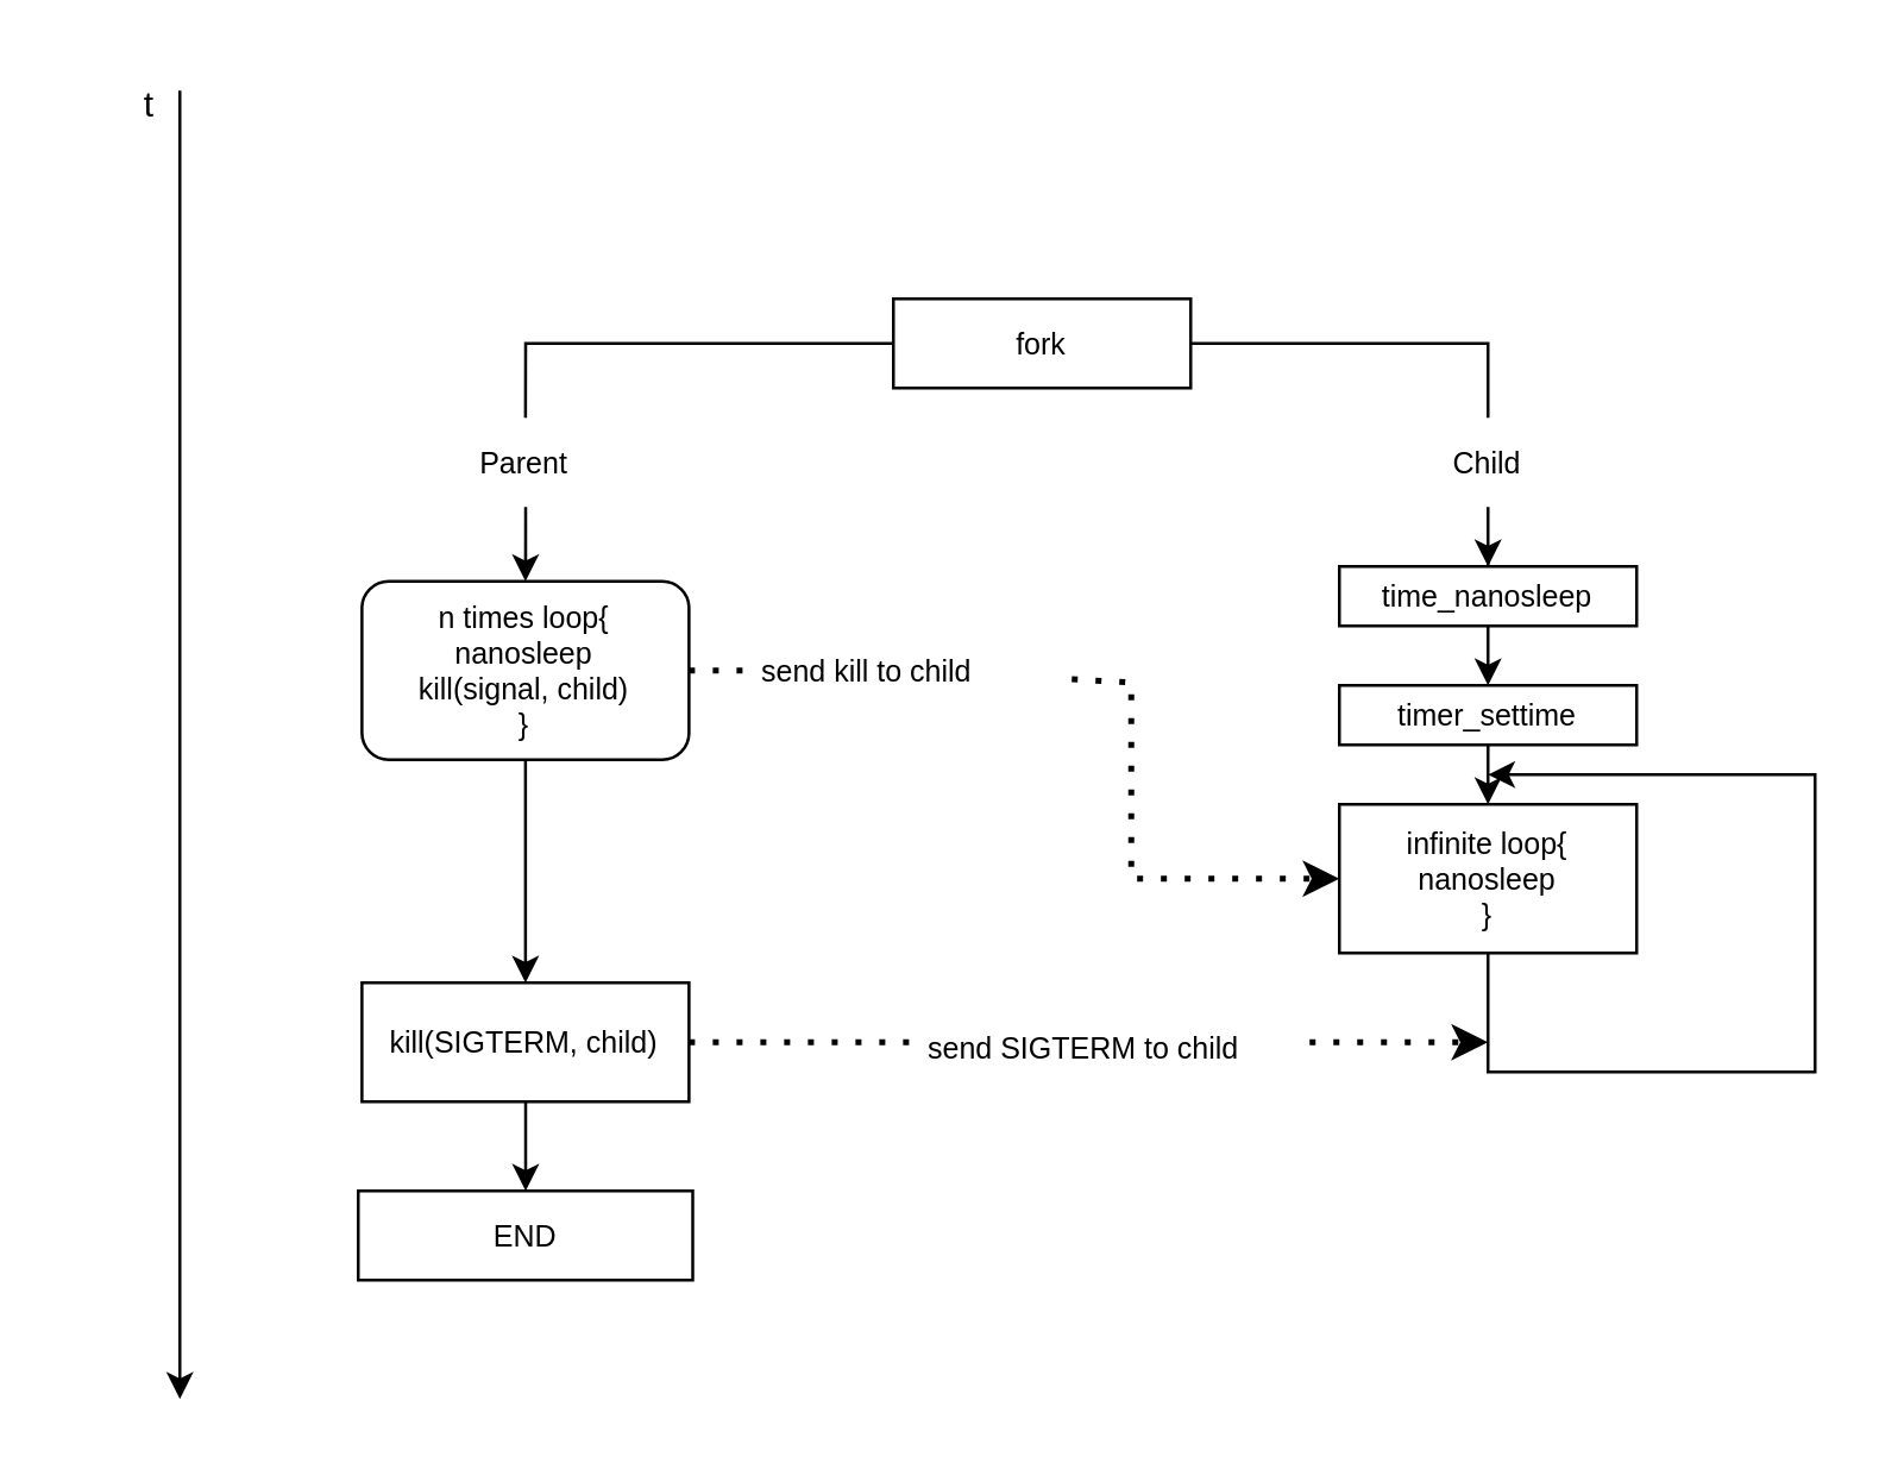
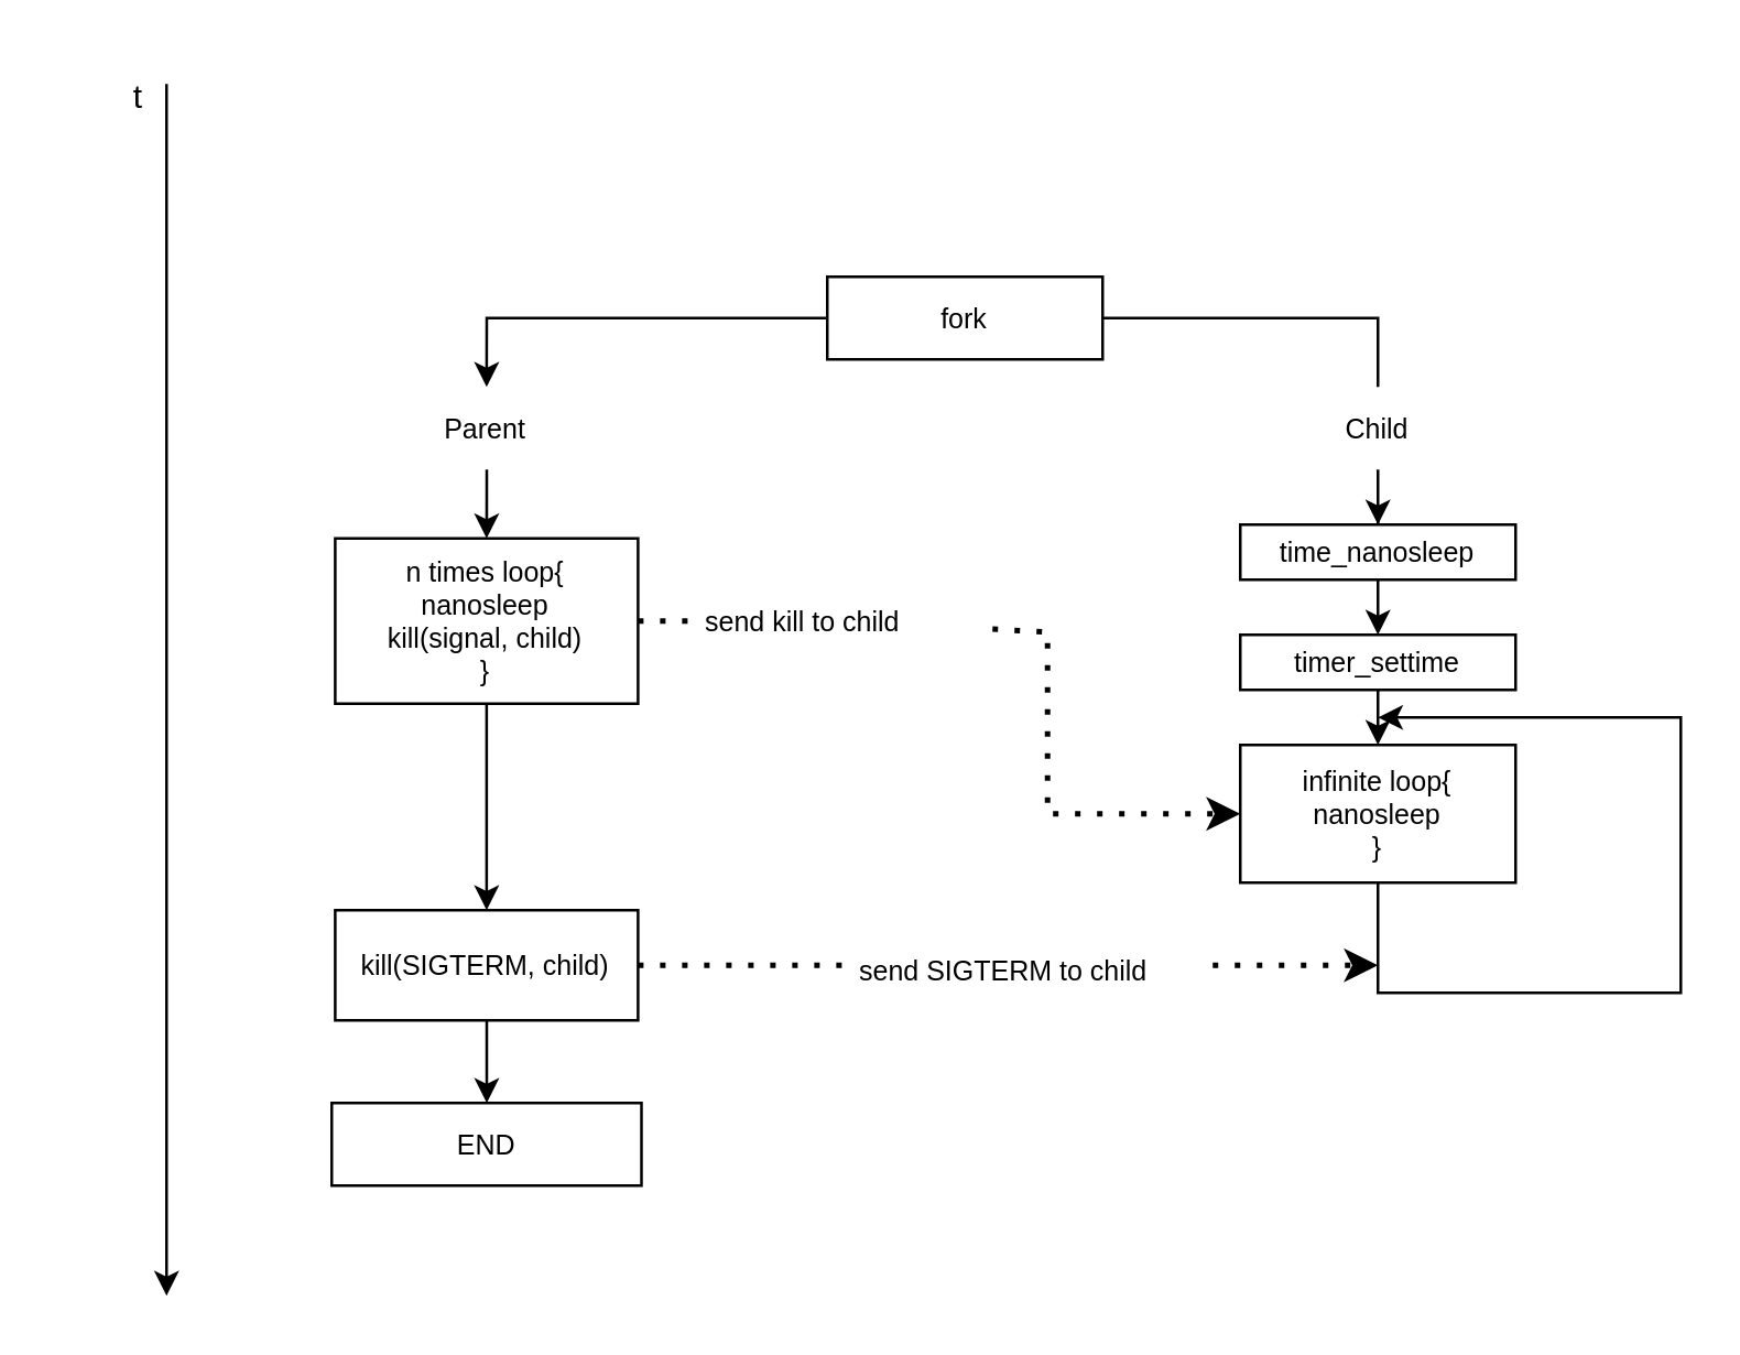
  <mxCell id="0" />
  <mxCell id="1" parent="0" />
  <mxCell id="2" value="&lt;font style=&quot;font-size: 10px&quot;&gt;time_nanosleep&lt;/font&gt;" style="rounded=0;whiteSpace=wrap;html=1;" vertex="1" parent="1"><mxGeometry x="450" y="190" width="100" height="20" as="geometry" /></mxCell>
  <mxCell id="3" value="" style="endArrow=classic;html=1;rounded=0;" edge="1" parent="1"><mxGeometry width="50" height="50" relative="1" as="geometry"><mxPoint x="60" y="30" as="sourcePoint" /><mxPoint x="60" y="470" as="targetPoint" /></mxGeometry></mxCell>
  <mxCell id="4" value="t" style="text;html=1;strokeColor=none;fillColor=none;align=center;verticalAlign=middle;whiteSpace=wrap;rounded=0;" vertex="1" parent="1"><mxGeometry x="20" y="20" width="60" height="30" as="geometry" /></mxCell>
  <mxCell id="5" value="&lt;font style=&quot;font-size: 10px&quot;&gt;timer_settime&lt;/font&gt;" style="rounded=0;whiteSpace=wrap;html=1;fontSize=12;" vertex="1" parent="1"><mxGeometry x="450" y="230" width="100" height="20" as="geometry" /></mxCell>
  <mxCell id="6" value="" style="endArrow=classic;html=1;rounded=0;fontSize=10;exitX=0.5;exitY=1;exitDx=0;exitDy=0;" edge="1" parent="1" source="2" target="5"><mxGeometry width="50" height="50" relative="1" as="geometry"><mxPoint x="490" y="310" as="sourcePoint" /><mxPoint x="540" y="260" as="targetPoint" /></mxGeometry></mxCell>
  <mxCell id="7" value="&lt;div&gt;infinite loop{&lt;/div&gt;&lt;div&gt;nanosleep&lt;br&gt;&lt;/div&gt;&lt;div&gt;}&lt;br&gt;&lt;/div&gt;" style="rounded=0;whiteSpace=wrap;html=1;fontSize=10;" vertex="1" parent="1"><mxGeometry x="450" y="270" width="100" height="50" as="geometry" /></mxCell>
  <mxCell id="8" value="" style="endArrow=classic;html=1;rounded=0;fontSize=10;exitX=0.5;exitY=1;exitDx=0;exitDy=0;entryX=0.5;entryY=0;entryDx=0;entryDy=0;" edge="1" parent="1" source="5" target="7"><mxGeometry width="50" height="50" relative="1" as="geometry"><mxPoint x="350" y="340" as="sourcePoint" /><mxPoint x="400" y="290" as="targetPoint" /></mxGeometry></mxCell>
  <mxCell id="9" value="" style="endArrow=classic;html=1;rounded=0;fontSize=10;exitX=0.5;exitY=1;exitDx=0;exitDy=0;" edge="1" parent="1" source="7"><mxGeometry width="50" height="50" relative="1" as="geometry"><mxPoint x="480" y="390" as="sourcePoint" /><mxPoint x="500" y="260" as="targetPoint" /><Array as="points"><mxPoint x="500" y="360" /><mxPoint x="610" y="360" /><mxPoint x="610" y="260" /></Array></mxGeometry></mxCell>
  <mxCell id="10" style="edgeStyle=orthogonalEdgeStyle;rounded=0;orthogonalLoop=1;jettySize=auto;html=1;entryX=0.5;entryY=0;entryDx=0;entryDy=0;fontSize=10;startArrow=none;" edge="1" parent="1" source="22" target="14"><mxGeometry relative="1" as="geometry" /></mxCell>
  <mxCell id="11" style="edgeStyle=orthogonalEdgeStyle;rounded=0;orthogonalLoop=1;jettySize=auto;html=1;fontSize=10;startArrow=none;" edge="1" parent="1" source="20" target="2"><mxGeometry relative="1" as="geometry" /></mxCell>
  <mxCell id="12" value="fork" style="rounded=0;whiteSpace=wrap;html=1;fontSize=10;" vertex="1" parent="1"><mxGeometry x="300" y="100" width="100" height="30" as="geometry" /></mxCell>
  <mxCell id="13" value="" style="edgeStyle=orthogonalEdgeStyle;rounded=0;orthogonalLoop=1;jettySize=auto;html=1;fontSize=10;" edge="1" parent="1" source="14" target="17"><mxGeometry relative="1" as="geometry" /></mxCell>
- <mxCell id="14" value="&lt;div&gt;n times loop{&lt;/div&gt;&lt;div&gt;nanosleep&lt;/div&gt;&lt;div&gt;kill(signal, child)&lt;br&gt;&lt;/div&gt;&lt;div&gt;}&lt;br&gt;&lt;/div&gt;" style="whiteSpace=wrap;html=1;fontSize=10;rounded=1;" vertex="1" parent="1"><mxGeometry x="121.25" y="195" width="110" height="60" as="geometry" /></mxCell>
+ <mxCell id="14" value="&lt;div&gt;n times loop{&lt;/div&gt;&lt;div&gt;nanosleep&lt;/div&gt;&lt;div&gt;kill(signal, child)&lt;br&gt;&lt;/div&gt;&lt;div&gt;}&lt;br&gt;&lt;/div&gt;" style="rounded=0;whiteSpace=wrap;html=1;fontSize=10;" vertex="1" parent="1"><mxGeometry x="121.25" y="195" width="110" height="60" as="geometry" /></mxCell>
  <mxCell id="15" value="" style="edgeStyle=orthogonalEdgeStyle;rounded=0;orthogonalLoop=1;jettySize=auto;html=1;fontSize=10;" edge="1" parent="1" source="17" target="19"><mxGeometry relative="1" as="geometry" /></mxCell>
  <mxCell id="16" style="edgeStyle=orthogonalEdgeStyle;rounded=0;orthogonalLoop=1;jettySize=auto;html=1;fontSize=10;startArrow=none;dashed=1;dashPattern=1 3;strokeWidth=2;" edge="1" parent="1" source="24"><mxGeometry relative="1" as="geometry"><mxPoint x="500" y="350" as="targetPoint" /></mxGeometry></mxCell>
  <mxCell id="17" value="kill(SIGTERM, child)" style="rounded=0;whiteSpace=wrap;html=1;fontSize=10;" vertex="1" parent="1"><mxGeometry x="121.25" y="330" width="110" height="40" as="geometry" /></mxCell>
  <mxCell id="18" value="" style="endArrow=classic;dashed=1;html=1;dashPattern=1 3;strokeWidth=2;rounded=0;fontSize=10;entryX=0;entryY=0.5;entryDx=0;entryDy=0;startArrow=none;" edge="1" parent="1" source="26" target="7"><mxGeometry width="50" height="50" relative="1" as="geometry"><mxPoint x="271.25" y="229.31" as="sourcePoint" /><mxPoint x="340" y="310" as="targetPoint" /><Array as="points"><mxPoint x="380" y="229" /><mxPoint x="380" y="295" /></Array></mxGeometry></mxCell>
  <mxCell id="19" value="END" style="rounded=0;whiteSpace=wrap;html=1;fontSize=10;" vertex="1" parent="1"><mxGeometry x="120" y="400" width="112.5" height="30" as="geometry" /></mxCell>
  <mxCell id="20" value="Child" style="text;html=1;strokeColor=none;fillColor=none;align=center;verticalAlign=middle;whiteSpace=wrap;rounded=0;fontSize=10;" vertex="1" parent="1"><mxGeometry x="470" y="140" width="60" height="30" as="geometry" /></mxCell>
  <mxCell id="21" value="" style="edgeStyle=orthogonalEdgeStyle;rounded=0;orthogonalLoop=1;jettySize=auto;html=1;fontSize=10;endArrow=none;" edge="1" parent="1" source="12" target="20"><mxGeometry relative="1" as="geometry"><mxPoint x="400" y="115" as="sourcePoint" /><mxPoint x="500" y="250" as="targetPoint" /></mxGeometry></mxCell>
  <mxCell id="22" value="Parent" style="text;html=1;strokeColor=none;fillColor=none;align=center;verticalAlign=middle;whiteSpace=wrap;rounded=0;fontSize=10;" vertex="1" parent="1"><mxGeometry x="146.25" y="140" width="60" height="30" as="geometry" /></mxCell>
- <mxCell id="23" value="" style="edgeStyle=orthogonalEdgeStyle;rounded=0;orthogonalLoop=1;jettySize=auto;html=1;entryX=0.5;entryY=0;entryDx=0;entryDy=0;fontSize=10;endArrow=none;" edge="1" parent="1" source="12" target="22"><mxGeometry relative="1" as="geometry"><mxPoint x="300" y="115" as="sourcePoint" /><mxPoint x="215" y="250" as="targetPoint" /></mxGeometry></mxCell>
+ <mxCell id="23" value="" style="edgeStyle=orthogonalEdgeStyle;rounded=0;orthogonalLoop=1;jettySize=auto;html=1;entryX=0.5;entryY=0;entryDx=0;entryDy=0;fontSize=10;endArrow=classic;" edge="1" parent="1" source="12" target="22"><mxGeometry relative="1" as="geometry"><mxPoint x="300" y="115" as="sourcePoint" /><mxPoint x="215" y="250" as="targetPoint" /></mxGeometry></mxCell>
  <mxCell id="24" value="send SIGTERM to child" style="text;whiteSpace=wrap;html=1;fontSize=10;" vertex="1" parent="1"><mxGeometry x="310" y="340" width="130" height="20" as="geometry" /></mxCell>
  <mxCell id="25" value="" style="endArrow=none;dashed=1;html=1;dashPattern=1 3;strokeWidth=2;rounded=0;fontSize=10;exitX=1;exitY=0.5;exitDx=0;exitDy=0;" edge="1" parent="1" source="17"><mxGeometry width="50" height="50" relative="1" as="geometry"><mxPoint x="280" y="410" as="sourcePoint" /><mxPoint x="310" y="350" as="targetPoint" /></mxGeometry></mxCell>
  <mxCell id="26" value="send kill to child" style="text;strokeColor=none;fillColor=none;align=left;verticalAlign=middle;spacingLeft=4;spacingRight=4;overflow=hidden;points=[[0,0.5],[1,0.5]];portConstraint=eastwest;rotatable=0;fontSize=10;" vertex="1" parent="1"><mxGeometry x="250" y="210" width="110" height="30" as="geometry" /></mxCell>
  <mxCell id="27" value="" style="endArrow=none;dashed=1;html=1;dashPattern=1 3;strokeWidth=2;rounded=0;fontSize=10;exitX=1;exitY=0.5;exitDx=0;exitDy=0;entryX=0;entryY=0.5;entryDx=0;entryDy=0;" edge="1" parent="1" source="14" target="26"><mxGeometry width="50" height="50" relative="1" as="geometry"><mxPoint x="260" y="320" as="sourcePoint" /><mxPoint x="310" y="270" as="targetPoint" /></mxGeometry></mxCell>
